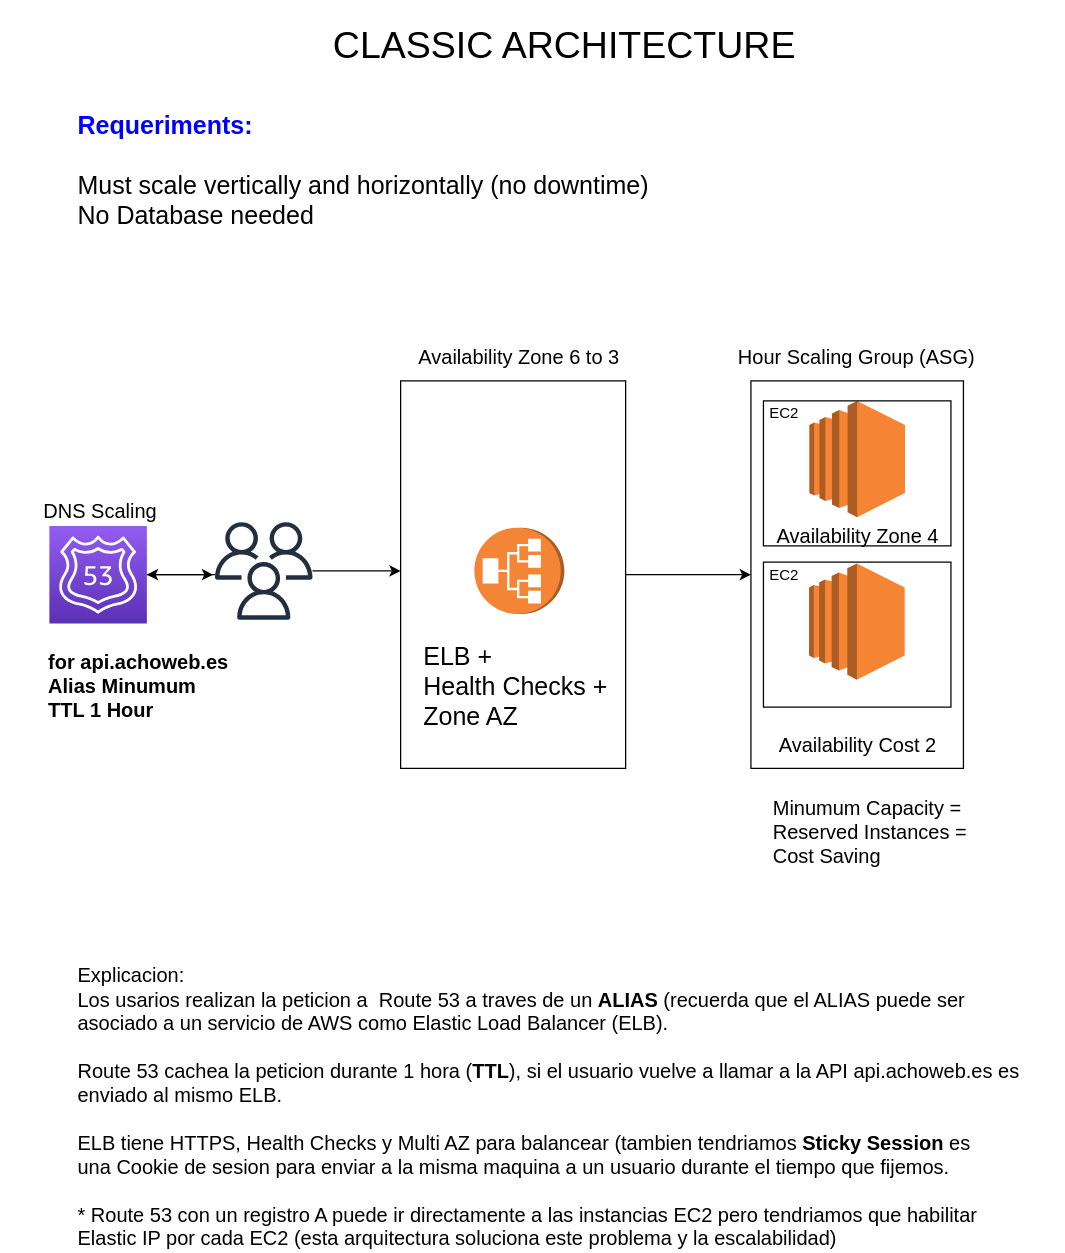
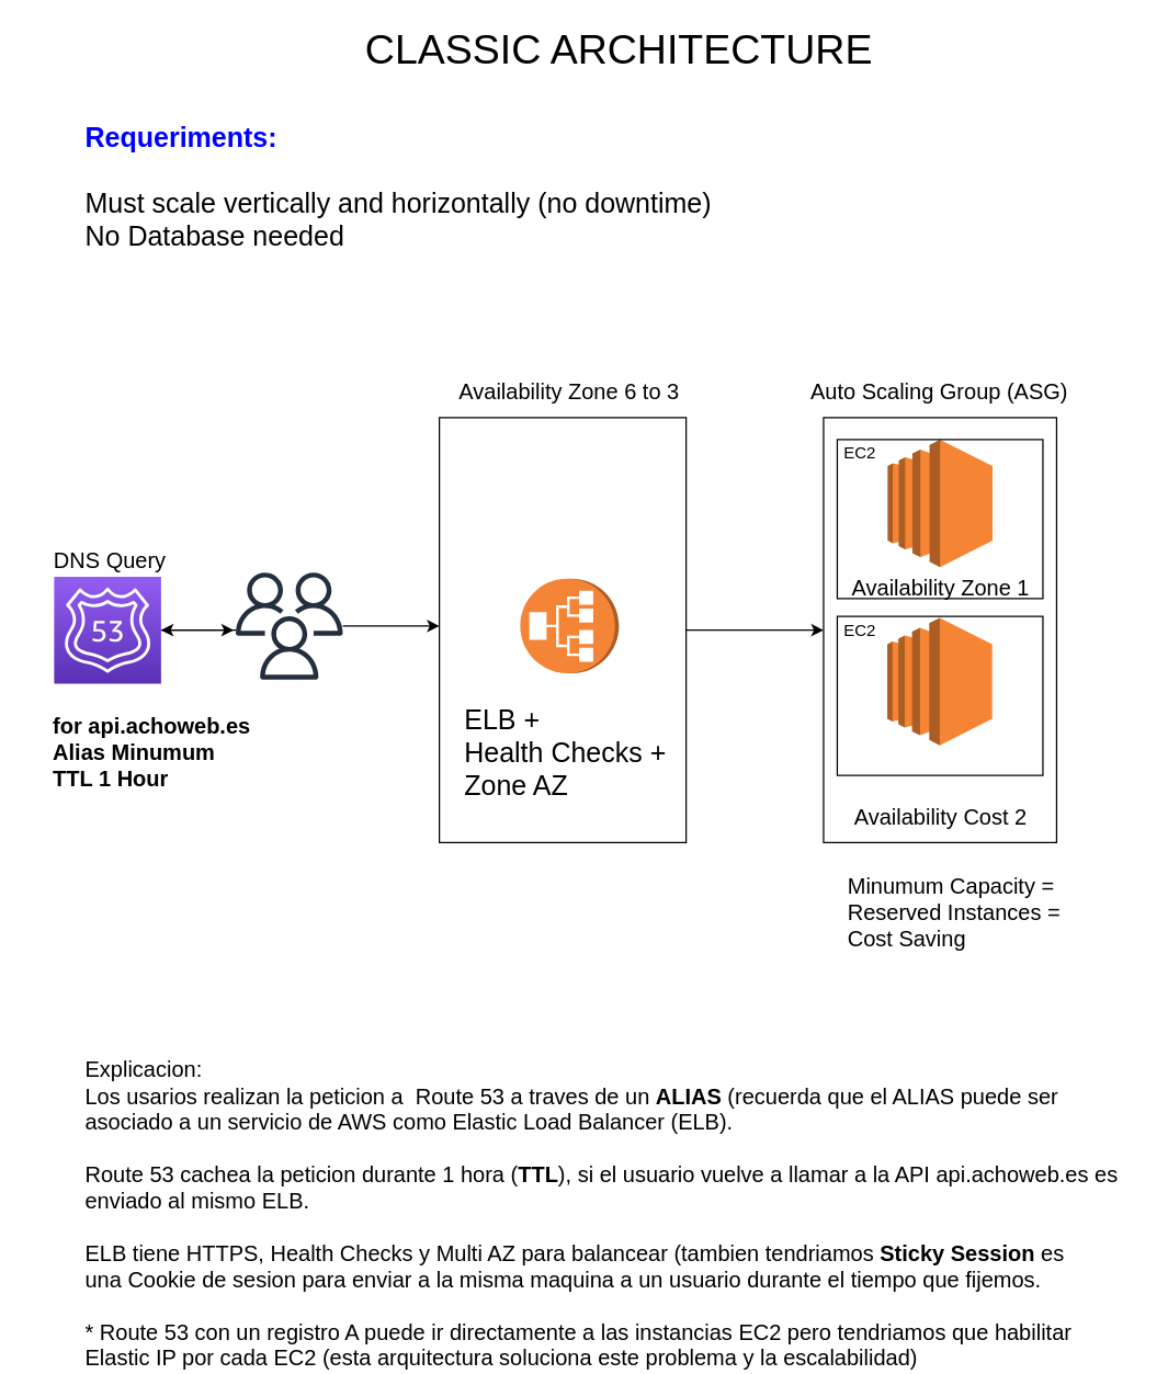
  <mxCell id="0" />
  <mxCell id="1" parent="0" />
  <mxCell id="2" style="edgeStyle=orthogonalEdgeStyle;rounded=0;orthogonalLoop=1;jettySize=auto;html=1;exitX=1;exitY=0.5;exitDx=0;exitDy=0;exitPerimeter=0;" edge="1" parent="1" source="3"><mxGeometry relative="1" as="geometry"><mxPoint x="170" y="459" as="targetPoint" /></mxGeometry></mxCell>
  <mxCell id="3" value="" style="points=[[0,0,0],[0.25,0,0],[0.5,0,0],[0.75,0,0],[1,0,0],[0,1,0],[0.25,1,0],[0.5,1,0],[0.75,1,0],[1,1,0],[0,0.25,0],[0,0.5,0],[0,0.75,0],[1,0.25,0],[1,0.5,0],[1,0.75,0]];outlineConnect=0;fontColor=#232F3E;gradientColor=#945DF2;gradientDirection=north;fillColor=#5A30B5;strokeColor=#ffffff;dashed=0;verticalLabelPosition=bottom;verticalAlign=top;align=center;html=1;fontSize=12;fontStyle=0;aspect=fixed;shape=mxgraph.aws4.resourceIcon;resIcon=mxgraph.aws4.route_53;" vertex="1" parent="1"><mxGeometry x="39" y="420" width="78" height="78" as="geometry" /></mxCell>
  <mxCell id="4" value="" style="outlineConnect=0;dashed=0;verticalLabelPosition=bottom;verticalAlign=top;align=center;html=1;shape=mxgraph.aws3.application_load_balancer;fillColor=#F58536;gradientColor=none;rotation=-90;" vertex="1" parent="1"><mxGeometry x="380.5" y="420" width="69" height="72" as="geometry" /></mxCell>
  <mxCell id="5" style="edgeStyle=orthogonalEdgeStyle;rounded=0;orthogonalLoop=1;jettySize=auto;html=1;exitX=1;exitY=0.5;exitDx=0;exitDy=0;entryX=0;entryY=0.5;entryDx=0;entryDy=0;" edge="1" parent="1" source="6" target="7"><mxGeometry relative="1" as="geometry" /></mxCell>
  <mxCell id="6" value="" style="rounded=0;whiteSpace=wrap;html=1;fillColor=none;" vertex="1" parent="1"><mxGeometry x="320" y="304" width="180" height="310" as="geometry" /></mxCell>
  <mxCell id="7" value="" style="rounded=0;whiteSpace=wrap;html=1;fillColor=none;" vertex="1" parent="1"><mxGeometry x="600.25" y="304" width="170" height="310" as="geometry" /></mxCell>
  <mxCell id="8" value="" style="outlineConnect=0;dashed=0;verticalLabelPosition=bottom;verticalAlign=top;align=center;html=1;shape=mxgraph.aws3.ec2;fillColor=#F58534;gradientColor=none;" vertex="1" parent="1"><mxGeometry x="647" y="320" width="76.5" height="93" as="geometry" /></mxCell>
  <mxCell id="9" value="" style="outlineConnect=0;dashed=0;verticalLabelPosition=bottom;verticalAlign=top;align=center;html=1;shape=mxgraph.aws3.ec2;fillColor=#F58534;gradientColor=none;" vertex="1" parent="1"><mxGeometry x="646.75" y="450" width="76.5" height="93" as="geometry" /></mxCell>
  <mxCell id="10" value="&lt;font style=&quot;font-size: 16px&quot;&gt;Availability Zone 6 to 3&lt;/font&gt;" style="text;html=1;strokeColor=none;fillColor=none;align=center;verticalAlign=middle;whiteSpace=wrap;rounded=0;" vertex="1" parent="1"><mxGeometry x="317.25" y="280" width="195.5" height="10" as="geometry" /></mxCell>
  <mxCell id="11" value="&lt;div style=&quot;text-align: left ; font-size: 20px&quot;&gt;&lt;font style=&quot;font-size: 20px&quot;&gt;ELB +&amp;nbsp;&lt;/font&gt;&lt;/div&gt;&lt;font style=&quot;font-size: 20px&quot;&gt;&lt;div style=&quot;text-align: left&quot;&gt;Health Checks +&amp;nbsp;&lt;/div&gt;&lt;div style=&quot;text-align: left&quot;&gt;Zone AZ&lt;/div&gt;&lt;/font&gt;" style="text;html=1;strokeColor=none;fillColor=none;align=center;verticalAlign=middle;whiteSpace=wrap;rounded=0;" vertex="1" parent="1"><mxGeometry x="317.25" y="543" width="195.5" height="10" as="geometry" /></mxCell>
  <mxCell id="12" value="" style="rounded=0;whiteSpace=wrap;html=1;fillColor=none;" vertex="1" parent="1"><mxGeometry x="610.25" y="320" width="150" height="116" as="geometry" /></mxCell>
  <mxCell id="13" value="" style="rounded=0;whiteSpace=wrap;html=1;fillColor=none;" vertex="1" parent="1"><mxGeometry x="610.25" y="449" width="150" height="116" as="geometry" /></mxCell>
- <mxCell id="14" value="&lt;font style=&quot;font-size: 16px&quot;&gt;Availability Zone 4&lt;/font&gt;" style="text;html=1;strokeColor=none;fillColor=none;align=center;verticalAlign=middle;whiteSpace=wrap;rounded=0;" vertex="1" parent="1"><mxGeometry x="587.5" y="423" width="195.5" height="10" as="geometry" /></mxCell>
+ <mxCell id="14" value="&lt;font style=&quot;font-size: 16px&quot;&gt;Availability Zone 1&lt;/font&gt;" style="text;html=1;strokeColor=none;fillColor=none;align=center;verticalAlign=middle;whiteSpace=wrap;rounded=0;" vertex="1" parent="1"><mxGeometry x="587.5" y="423" width="195.5" height="10" as="geometry" /></mxCell>
  <mxCell id="15" value="&lt;font style=&quot;font-size: 16px&quot;&gt;Availability Cost 2&lt;/font&gt;" style="text;html=1;strokeColor=none;fillColor=none;align=center;verticalAlign=middle;whiteSpace=wrap;rounded=0;" vertex="1" parent="1"><mxGeometry x="587.5" y="590" width="195.5" height="10" as="geometry" /></mxCell>
- <mxCell id="16" value="&lt;font style=&quot;font-size: 16px&quot;&gt;Hour Scaling Group (ASG)&lt;/font&gt;" style="text;html=1;strokeColor=none;fillColor=none;align=center;verticalAlign=middle;whiteSpace=wrap;rounded=0;" vertex="1" parent="1"><mxGeometry x="587.25" y="280" width="195.5" height="10" as="geometry" /></mxCell>
+ <mxCell id="16" value="&lt;font style=&quot;font-size: 16px&quot;&gt;Auto Scaling Group (ASG)&lt;/font&gt;" style="text;html=1;strokeColor=none;fillColor=none;align=center;verticalAlign=middle;whiteSpace=wrap;rounded=0;" vertex="1" parent="1"><mxGeometry x="587.25" y="280" width="195.5" height="10" as="geometry" /></mxCell>
  <mxCell id="17" value="&lt;div style=&quot;text-align: left&quot;&gt;&lt;span style=&quot;font-size: 16px&quot;&gt;Minumum Capacity =&amp;nbsp;&lt;/span&gt;&lt;/div&gt;&lt;font style=&quot;font-size: 16px&quot;&gt;&lt;div style=&quot;text-align: left&quot;&gt;Reserved Instances =&amp;nbsp;&lt;/div&gt;&lt;div style=&quot;text-align: left&quot;&gt;Cost Saving&lt;/div&gt;&lt;/font&gt;" style="text;html=1;strokeColor=none;fillColor=none;align=center;verticalAlign=middle;whiteSpace=wrap;rounded=0;" vertex="1" parent="1"><mxGeometry x="600" y="660" width="195.5" height="10" as="geometry" /></mxCell>
- <mxCell id="18" value="&lt;font style=&quot;font-size: 16px&quot;&gt;DNS Scaling&lt;/font&gt;" style="text;html=1;strokeColor=none;fillColor=none;align=center;verticalAlign=middle;whiteSpace=wrap;rounded=0;" vertex="1" parent="1"><mxGeometry y="403" width="120" height="10" as="geometry" x="20" /></mxCell>
+ <mxCell id="18" value="&lt;font style=&quot;font-size: 16px&quot;&gt;DNS Query&lt;/font&gt;" style="text;html=1;strokeColor=none;fillColor=none;align=center;verticalAlign=middle;whiteSpace=wrap;rounded=0;" vertex="1" parent="1"><mxGeometry y="403" width="120" height="10" as="geometry" x="20" /></mxCell>
  <mxCell id="19" value="" style="edgeStyle=orthogonalEdgeStyle;rounded=0;orthogonalLoop=1;jettySize=auto;html=1;" edge="1" parent="1" source="21" target="3"><mxGeometry relative="1" as="geometry"><Array as="points"><mxPoint x="144" y="459" /><mxPoint x="144" y="459" /></Array></mxGeometry></mxCell>
  <mxCell id="20" style="edgeStyle=orthogonalEdgeStyle;rounded=0;orthogonalLoop=1;jettySize=auto;html=1;" edge="1" parent="1" source="21"><mxGeometry relative="1" as="geometry"><mxPoint x="320" y="456" as="targetPoint" /></mxGeometry></mxCell>
  <mxCell id="21" value="" style="outlineConnect=0;fontColor=#232F3E;gradientColor=none;fillColor=#232F3E;strokeColor=none;dashed=0;verticalLabelPosition=bottom;verticalAlign=top;align=center;html=1;fontSize=12;fontStyle=0;aspect=fixed;pointerEvents=1;shape=mxgraph.aws4.users;" vertex="1" parent="1"><mxGeometry x="171.5" y="417" width="78" height="78" as="geometry" /></mxCell>
  <mxCell id="22" value="&lt;div style=&quot;text-align: left&quot;&gt;&lt;b style=&quot;font-size: 16px&quot;&gt;for api.achoweb.es&lt;/b&gt;&lt;/div&gt;&lt;font style=&quot;font-size: 16px&quot;&gt;&lt;div style=&quot;text-align: left&quot;&gt;&lt;b&gt;Alias Minumum&lt;/b&gt;&lt;/div&gt;&lt;b&gt;&lt;div style=&quot;text-align: left&quot;&gt;&lt;b&gt;TTL 1 Hour&lt;/b&gt;&lt;/div&gt;&lt;/b&gt;&lt;/font&gt;" style="text;html=1;align=center;verticalAlign=middle;resizable=0;points=[];autosize=1;" vertex="1" parent="1"><mxGeometry x="30" y="523" width="160" height="50" as="geometry" /></mxCell>
  <mxCell id="23" value="&lt;font style=&quot;font-size: 30px&quot;&gt;CLASSIC ARCHITECTURE&amp;nbsp;&lt;/font&gt;" style="text;html=1;align=center;verticalAlign=middle;resizable=0;points=[];autosize=1;" vertex="1" parent="1"><mxGeometry x="255" y="20" width="400" height="30" as="geometry" /></mxCell>
  <mxCell id="24" value="&lt;font style=&quot;font-size: 20px&quot;&gt;&lt;font color=&quot;#0000ff&quot; style=&quot;font-size: 20px&quot;&gt;&lt;b&gt;Requeriments:&amp;nbsp;&lt;br&gt;&lt;/b&gt;&lt;/font&gt;&lt;br&gt;&lt;/font&gt;&lt;div style=&quot;font-size: 20px&quot;&gt;&lt;font style=&quot;font-size: 20px&quot;&gt;Must scale vertically and horizontally (no downtime)&lt;/font&gt;&lt;/div&gt;&lt;div style=&quot;font-size: 20px&quot;&gt;&lt;font style=&quot;font-size: 20px&quot;&gt;No Database needed&lt;/font&gt;&lt;/div&gt;" style="text;html=1;align=left;verticalAlign=middle;resizable=0;points=[];autosize=1;" vertex="1" parent="1"><mxGeometry x="60" y="100" width="470" height="70" as="geometry" /></mxCell>
  <mxCell id="25" value="&lt;font style=&quot;font-size: 16px&quot;&gt;Explicacion: &lt;br&gt;Los usarios realizan la peticion a &amp;nbsp;Route 53 a traves de un &lt;b&gt;ALIAS&lt;/b&gt; (recuerda que el ALIAS puede ser&amp;nbsp;&lt;br&gt;asociado a un servicio de AWS como Elastic Load Balancer (ELB).&lt;br&gt;&lt;br&gt;Route 53 cachea la peticion durante 1 hora (&lt;b&gt;TTL&lt;/b&gt;), si el usuario vuelve a llamar a la API api.achoweb.es es&amp;nbsp;&lt;br&gt;enviado al mismo ELB.&lt;br&gt;&lt;br&gt;ELB tiene HTTPS, Health Checks y Multi AZ para balancear (tambien tendriamos&amp;nbsp;&lt;b&gt;Sticky Session &lt;/b&gt;es&amp;nbsp;&lt;br&gt;una Cookie de sesion para enviar a la misma maquina a un usuario durante el tiempo que fijemos.&lt;br&gt;&lt;br&gt;* Route 53 con un registro A puede ir directamente a las instancias EC2 pero tendriamos que habilitar&lt;br&gt;Elastic IP por cada EC2 (esta arquitectura soluciona este problema y la escalabilidad)&lt;br&gt;&lt;/font&gt;" style="text;html=1;align=left;verticalAlign=middle;resizable=0;points=[];autosize=1;" vertex="1" parent="1"><mxGeometry x="60" y="790" width="770" height="190" as="geometry" /></mxCell>
  <mxCell id="26" value="EC2" style="text;html=1;strokeColor=none;fillColor=none;align=center;verticalAlign=middle;whiteSpace=wrap;rounded=0;" vertex="1" parent="1"><mxGeometry x="606.75" y="320" width="40" height="20" as="geometry" /></mxCell>
  <mxCell id="27" value="EC2" style="text;html=1;strokeColor=none;fillColor=none;align=center;verticalAlign=middle;whiteSpace=wrap;rounded=0;" vertex="1" parent="1"><mxGeometry x="606.75" y="450" width="40" height="20" as="geometry" /></mxCell>
